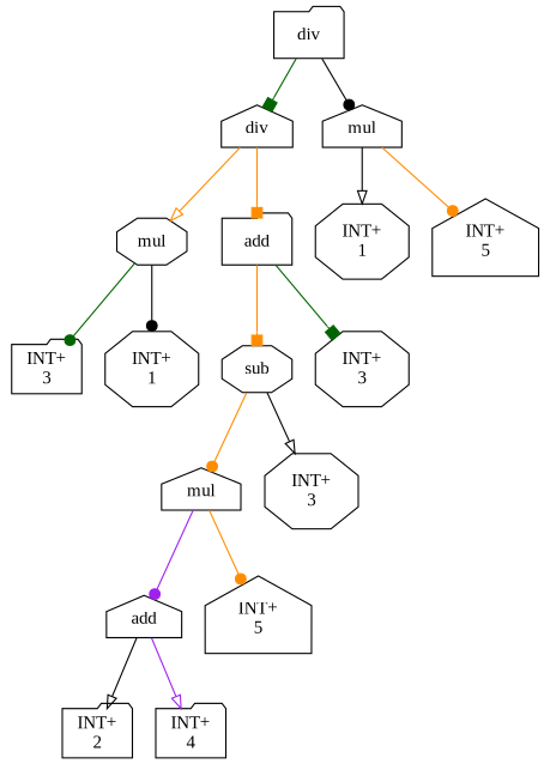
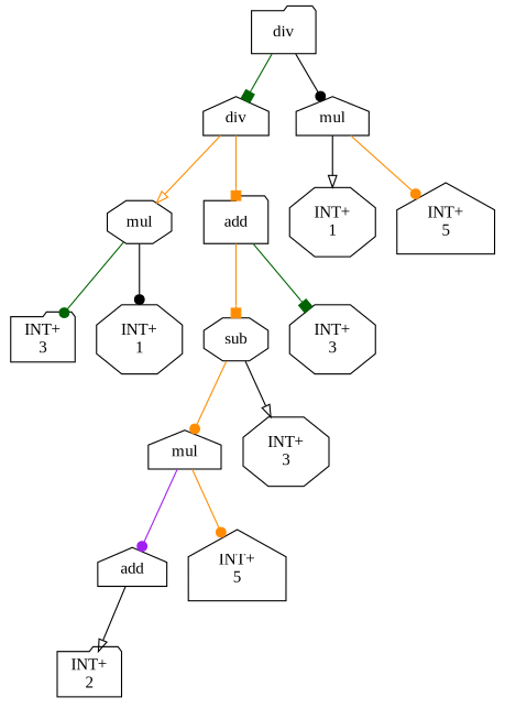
  digraph {
    fontname="Liberation Serif"
    node [shape=house fontname="Liberation Serif"]
    edge [color=darkorange arrowhead=dot fontname="Liberation Serif"]
    n1 [label=div shape=folder]
    n2 [label=div]
    n3 [label=mul]
    n4 [label=mul shape=octagon]
    n5 [label=add shape=folder]
    n6 [label="INT+\n3" shape=folder]
    n7 [label="INT+\n1" shape=octagon]
    n8 [label=sub shape=octagon]
    n9 [label="INT+\n3" shape=octagon]
    n10 [label=mul]
    n11 [label="INT+\n3" shape=octagon]
    n12 [label=add]
    n13 [label="INT+\n5"]
    n14 [label="INT+\n2" shape=folder]
-   n15 [label="INT+\n4" shape=folder]
    n16 [label="INT+\n1" shape=octagon]
    n17 [label="INT+\n5"]
    n1 -> n2 [color=darkgreen arrowhead=box]
    n1 -> n3 [color=black]
    n2 -> n4 [arrowhead=onormal]
    n2 -> n5 [arrowhead=box]
    n3 -> n16 [color=black arrowhead=onormal]
    n3 -> n17
    n4 -> n6 [color=darkgreen]
    n4 -> n7 [color=black]
    n5 -> n8 [arrowhead=box]
    n5 -> n9 [color=darkgreen arrowhead=box]
    n8 -> n10
    n8 -> n11 [color=black arrowhead=onormal]
    n10 -> n12 [color=purple]
    n10 -> n13
    n12 -> n14 [color=black arrowhead=onormal]
-   n12 -> n15 [color=purple arrowhead=onormal]
  }
